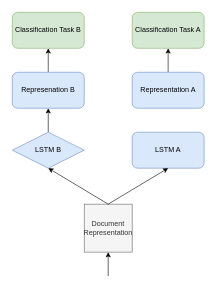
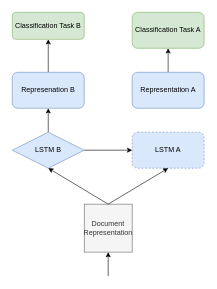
  <mxCell id="0" />
  <mxCell id="1" parent="0" />
  <mxCell id="2" value="" style="endArrow=classic;html=1;entryX=0.5;entryY=1;entryDx=0;entryDy=0;" edge="1" parent="1" target="3"><mxGeometry width="50" height="50" relative="1" as="geometry"><mxPoint x="180" y="460" as="sourcePoint" /><mxPoint x="210" y="400" as="targetPoint" /></mxGeometry></mxCell>
  <mxCell id="3" value="Document Representation" style="whiteSpace=wrap;html=1;aspect=fixed;fillColor=#f5f5f5;strokeColor=#666666;fontColor=#333333;" vertex="1" parent="1"><mxGeometry x="140" y="340" width="80" height="80" as="geometry" /></mxCell>
+ <mxCell id="4" style="edgeStyle=orthogonalEdgeStyle;rounded=0;orthogonalLoop=1;jettySize=auto;html=1;exitX=1;exitY=0.5;exitDx=0;exitDy=0;entryX=0;entryY=0.5;entryDx=0;entryDy=0;" edge="1" parent="1" source="6" target="7"><mxGeometry relative="1" as="geometry"><mxPoint x="210" y="250" as="targetPoint" /></mxGeometry></mxCell>
  <mxCell id="5" style="edgeStyle=orthogonalEdgeStyle;rounded=0;orthogonalLoop=1;jettySize=auto;html=1;exitX=0.5;exitY=0;exitDx=0;exitDy=0;" edge="1" parent="1" source="6" target="11"><mxGeometry relative="1" as="geometry" /></mxCell>
  <mxCell id="6" value="LSTM B" style="rhombus;whiteSpace=wrap;html=1;fillColor=#dae8fc;strokeColor=#6c8ebf;" vertex="1" parent="1"><mxGeometry x="20" y="220" width="120" height="60" as="geometry" /></mxCell>
- <mxCell id="7" value="&lt;span&gt;LSTM A&lt;/span&gt;" style="rounded=1;whiteSpace=wrap;html=1;fillColor=#dae8fc;strokeColor=#6c8ebf;" vertex="1" parent="1"><mxGeometry x="220" y="220" width="120" height="60" as="geometry" /></mxCell>
+ <mxCell id="7" value="&lt;span&gt;LSTM A&lt;/span&gt;" style="rounded=1;whiteSpace=wrap;html=1;fillColor=#dae8fc;strokeColor=#6c8ebf;dashed=1;" vertex="1" parent="1"><mxGeometry x="220" y="220" width="120" height="60" as="geometry" /></mxCell>
  <mxCell id="8" value="" style="endArrow=classic;html=1;entryX=0.5;entryY=1;entryDx=0;entryDy=0;exitX=0.5;exitY=0;exitDx=0;exitDy=0;" edge="1" parent="1" source="3" target="7"><mxGeometry width="50" height="50" relative="1" as="geometry"><mxPoint x="210" y="250" as="sourcePoint" /><mxPoint x="260" y="200" as="targetPoint" /></mxGeometry></mxCell>
  <mxCell id="9" value="" style="endArrow=classic;html=1;entryX=0.5;entryY=1;entryDx=0;entryDy=0;exitX=0.5;exitY=0;exitDx=0;exitDy=0;" edge="1" parent="1" source="3" target="6"><mxGeometry width="50" height="50" relative="1" as="geometry"><mxPoint x="210" y="310" as="sourcePoint" /><mxPoint x="260" y="200" as="targetPoint" /></mxGeometry></mxCell>
  <mxCell id="10" style="edgeStyle=orthogonalEdgeStyle;rounded=0;orthogonalLoop=1;jettySize=auto;html=1;exitX=0.5;exitY=0;exitDx=0;exitDy=0;entryX=0.5;entryY=1;entryDx=0;entryDy=0;" edge="1" parent="1" source="11" target="14"><mxGeometry relative="1" as="geometry" /></mxCell>
  <mxCell id="11" value="Represenation B" style="rounded=1;whiteSpace=wrap;html=1;fillColor=#dae8fc;strokeColor=#6c8ebf;" vertex="1" parent="1"><mxGeometry x="20" y="120" width="120" height="60" as="geometry" /></mxCell>
  <mxCell id="12" style="edgeStyle=orthogonalEdgeStyle;rounded=0;orthogonalLoop=1;jettySize=auto;html=1;exitX=0.5;exitY=0;exitDx=0;exitDy=0;entryX=0.5;entryY=1;entryDx=0;entryDy=0;" edge="1" parent="1" source="13" target="15"><mxGeometry relative="1" as="geometry" /></mxCell>
  <mxCell id="13" value="Representation A" style="rounded=1;whiteSpace=wrap;html=1;fillColor=#dae8fc;strokeColor=#6c8ebf;" vertex="1" parent="1"><mxGeometry x="220" y="120" width="120" height="60" as="geometry" /></mxCell>
- <mxCell id="14" value="Classification Task B" style="rounded=1;whiteSpace=wrap;html=1;fillColor=#d5e8d4;strokeColor=#82b366;" vertex="1" parent="1"><mxGeometry x="20" y="20" width="120" height="60" as="geometry" /></mxCell>
+ <mxCell id="14" value="Classification Task B" style="rounded=1;whiteSpace=wrap;html=1;fillColor=#d5e8d4;strokeColor=#82b366;" vertex="1" parent="1"><mxGeometry x="20" y="20" width="120" height="45" as="geometry" /></mxCell>
  <mxCell id="15" value="Classification Task A" style="rounded=1;whiteSpace=wrap;html=1;fillColor=#d5e8d4;strokeColor=#82b366;" vertex="1" parent="1"><mxGeometry x="220" y="20" width="120" height="60" as="geometry" /></mxCell>
